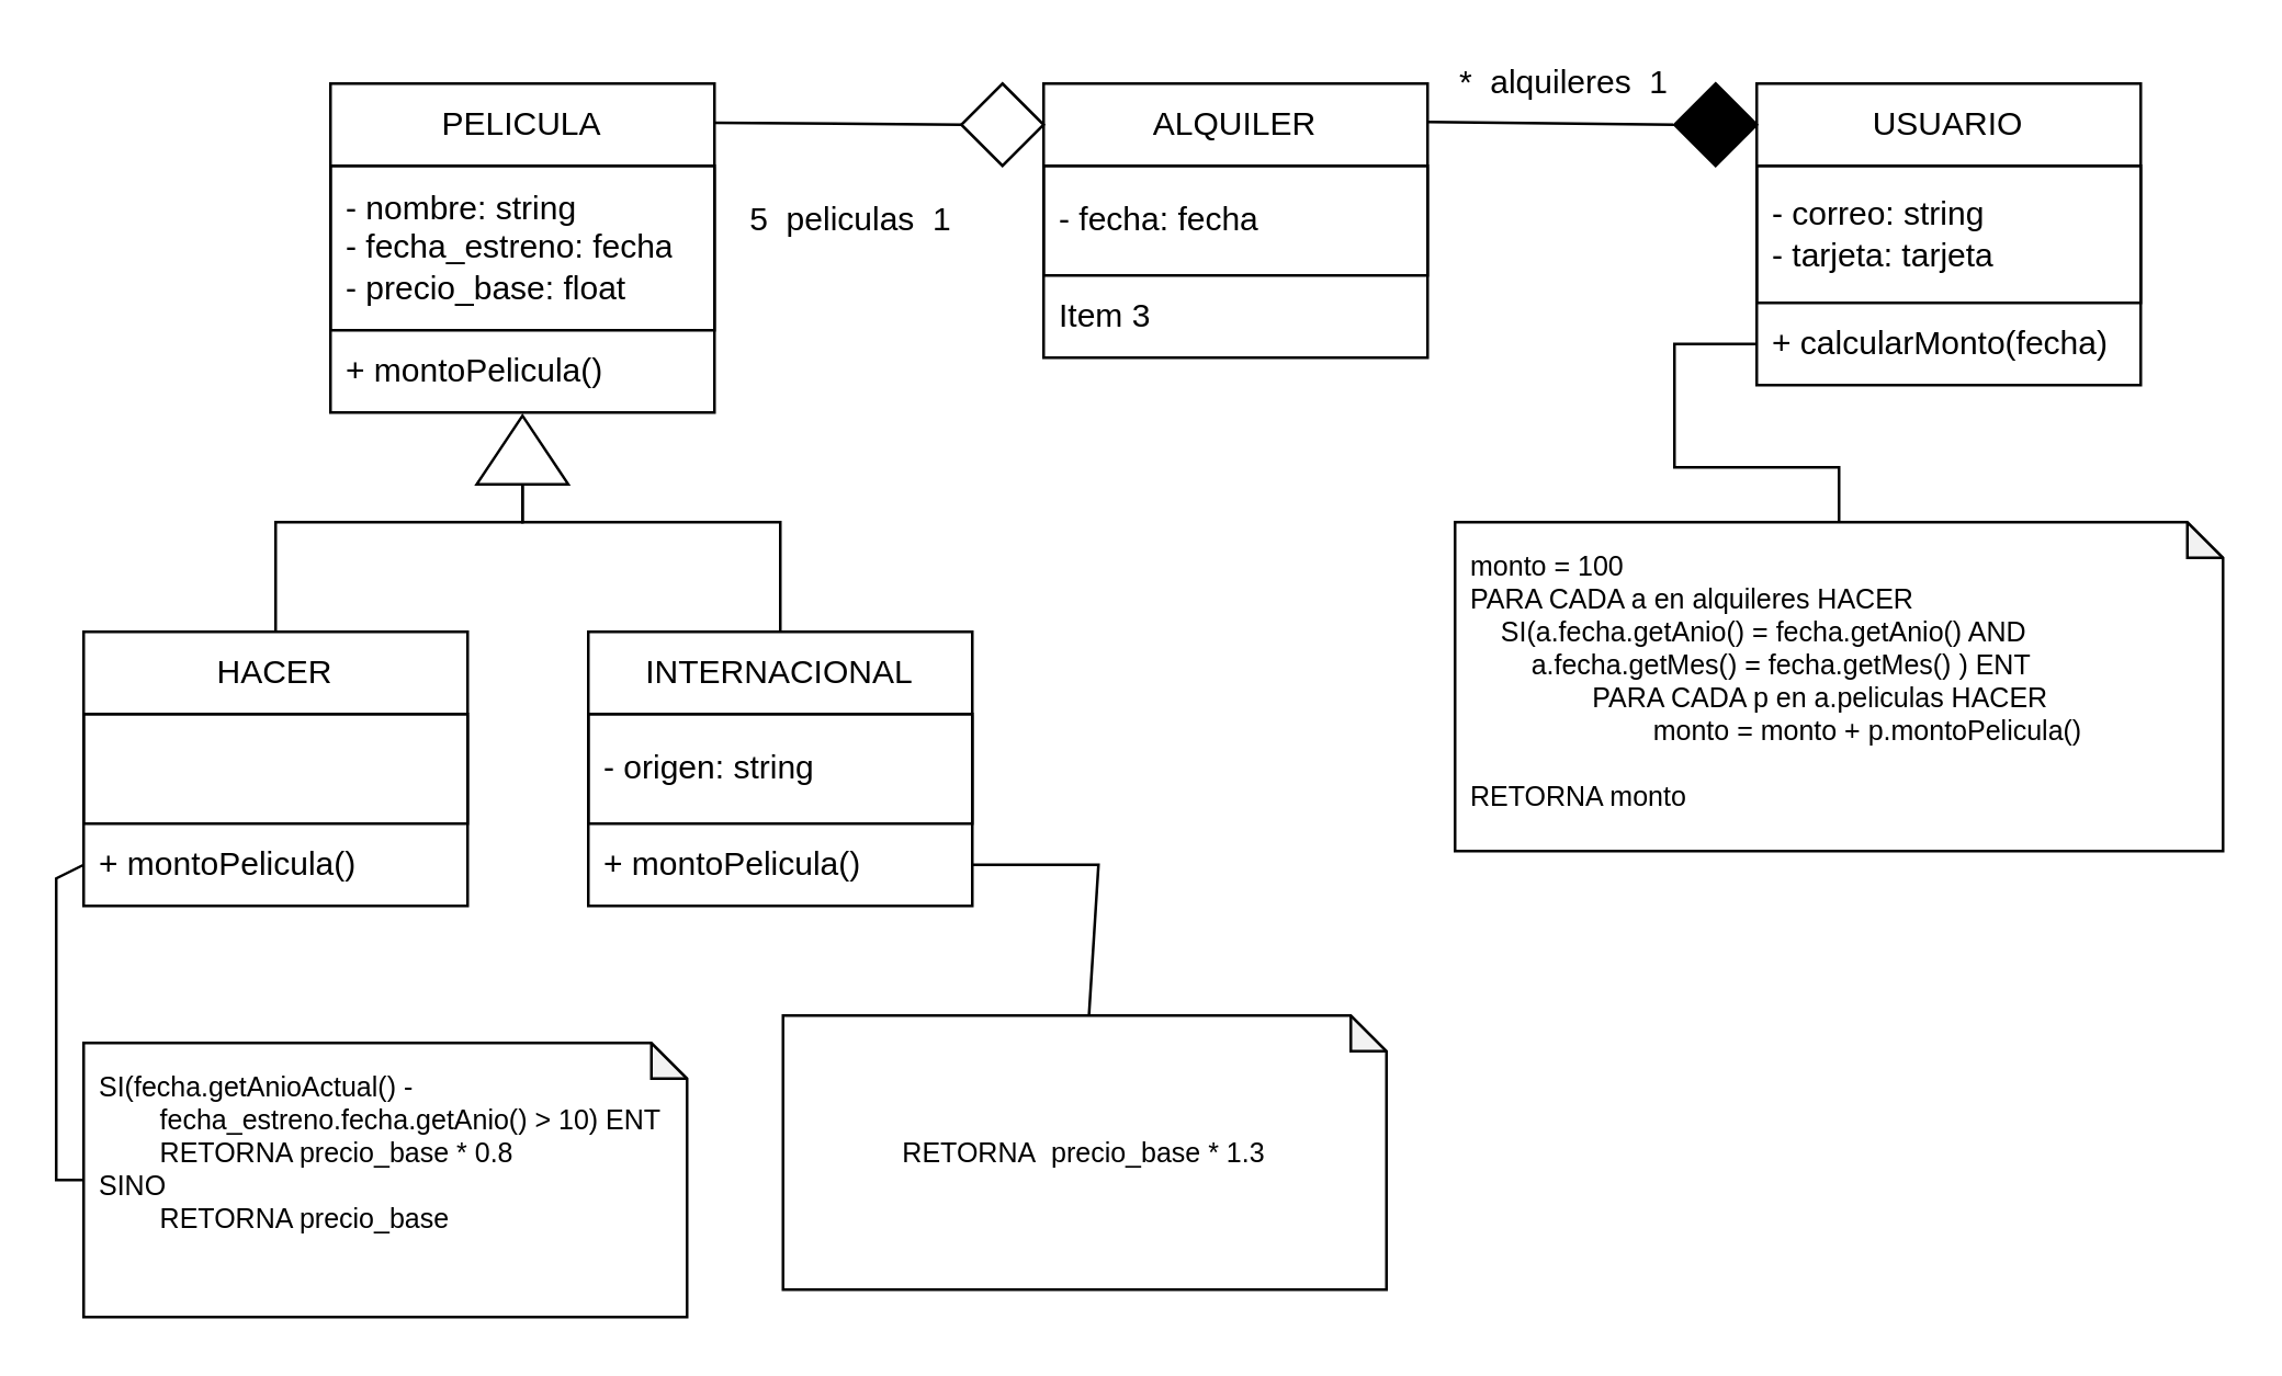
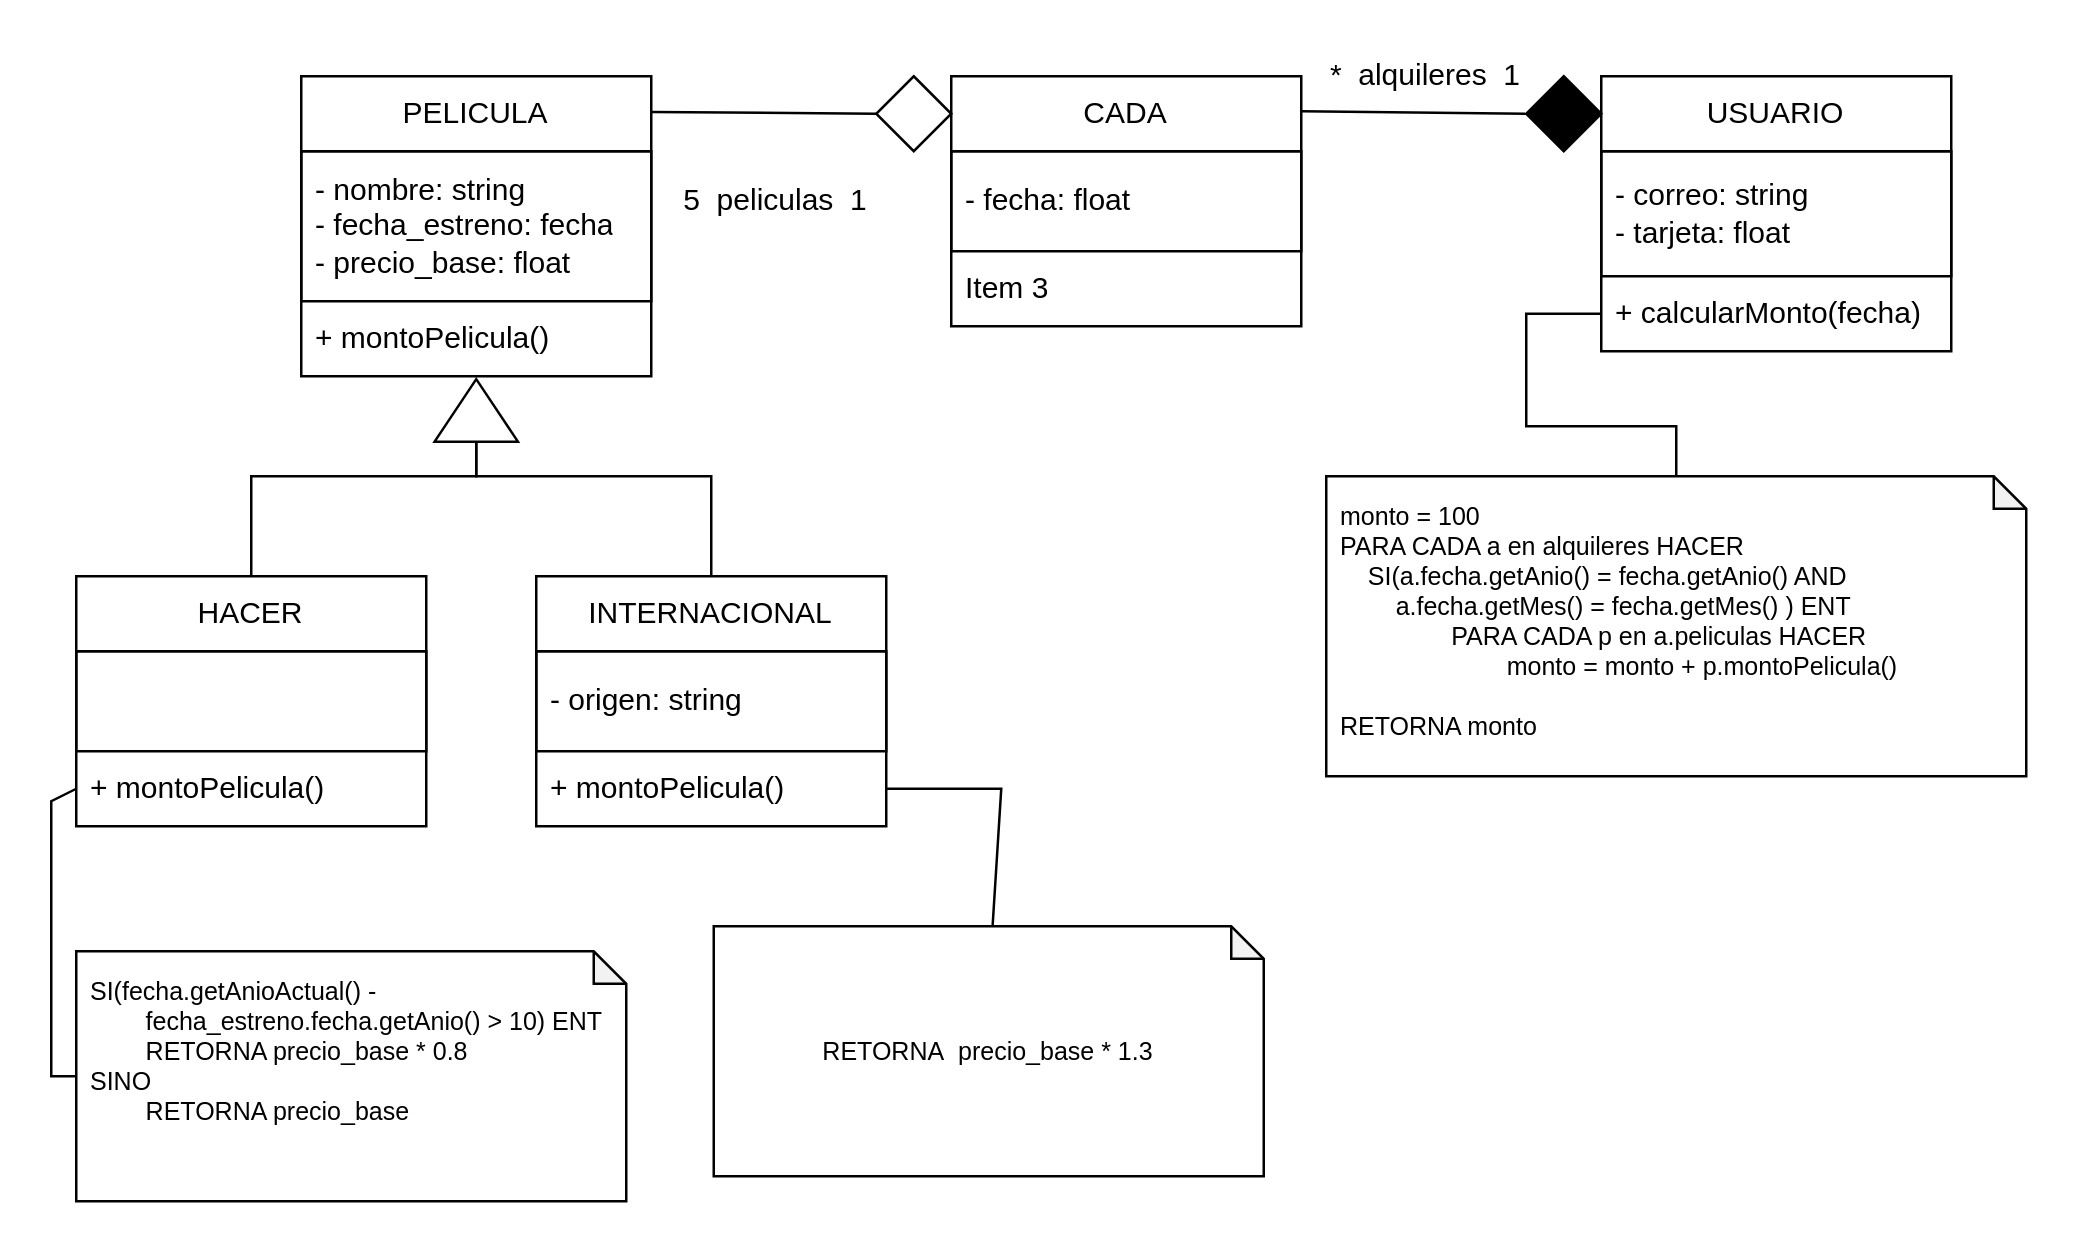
  <mxCell id="0" />
  <mxCell id="1" parent="0" />
  <mxCell id="2" value="PELICULA" style="swimlane;fontStyle=0;childLayout=stackLayout;horizontal=1;startSize=30;horizontalStack=0;resizeParent=1;resizeParentMax=0;resizeLast=0;collapsible=1;marginBottom=0;whiteSpace=wrap;html=1;" vertex="1" parent="1"><mxGeometry x="120" y="30" width="140" height="120" as="geometry" /></mxCell>
  <mxCell id="3" value="- nombre: string&lt;br&gt;- fecha_estreno: fecha&lt;br&gt;- precio_base: float" style="text;strokeColor=default;fillColor=none;align=left;verticalAlign=middle;spacingLeft=4;spacingRight=4;overflow=hidden;points=[[0,0.5],[1,0.5]];portConstraint=eastwest;rotatable=0;whiteSpace=wrap;html=1;" vertex="1" parent="2"><mxGeometry y="30" width="140" height="60" as="geometry" /></mxCell>
  <mxCell id="4" value="+ montoPelicula()" style="text;strokeColor=none;fillColor=none;align=left;verticalAlign=middle;spacingLeft=4;spacingRight=4;overflow=hidden;points=[[0,0.5],[1,0.5]];portConstraint=eastwest;rotatable=0;whiteSpace=wrap;html=1;" vertex="1" parent="2"><mxGeometry y="90" width="140" height="30" as="geometry" /></mxCell>
- <mxCell id="5" value="ALQUILER" style="swimlane;fontStyle=0;childLayout=stackLayout;horizontal=1;startSize=30;horizontalStack=0;resizeParent=1;resizeParentMax=0;resizeLast=0;collapsible=1;marginBottom=0;whiteSpace=wrap;html=1;" vertex="1" parent="1"><mxGeometry x="380" y="30" width="140" height="100" as="geometry" /></mxCell>
- <mxCell id="6" value="- fecha: fecha" style="text;strokeColor=default;fillColor=none;align=left;verticalAlign=middle;spacingLeft=4;spacingRight=4;overflow=hidden;points=[[0,0.5],[1,0.5]];portConstraint=eastwest;rotatable=0;whiteSpace=wrap;html=1;" vertex="1" parent="5"><mxGeometry y="30" width="140" height="40" as="geometry" /></mxCell>
+ <mxCell id="5" value="CADA" style="swimlane;fontStyle=0;childLayout=stackLayout;horizontal=1;startSize=30;horizontalStack=0;resizeParent=1;resizeParentMax=0;resizeLast=0;collapsible=1;marginBottom=0;whiteSpace=wrap;html=1;" vertex="1" parent="1"><mxGeometry x="380" y="30" width="140" height="100" as="geometry" /></mxCell>
+ <mxCell id="6" value="- fecha: float" style="text;strokeColor=default;fillColor=none;align=left;verticalAlign=middle;spacingLeft=4;spacingRight=4;overflow=hidden;points=[[0,0.5],[1,0.5]];portConstraint=eastwest;rotatable=0;whiteSpace=wrap;html=1;" vertex="1" parent="5"><mxGeometry y="30" width="140" height="40" as="geometry" /></mxCell>
  <mxCell id="7" value="Item 3" style="text;strokeColor=none;fillColor=none;align=left;verticalAlign=middle;spacingLeft=4;spacingRight=4;overflow=hidden;points=[[0,0.5],[1,0.5]];portConstraint=eastwest;rotatable=0;whiteSpace=wrap;html=1;" vertex="1" parent="5"><mxGeometry y="70" width="140" height="30" as="geometry" /></mxCell>
  <mxCell id="8" value="USUARIO" style="swimlane;fontStyle=0;childLayout=stackLayout;horizontal=1;startSize=30;horizontalStack=0;resizeParent=1;resizeParentMax=0;resizeLast=0;collapsible=1;marginBottom=0;whiteSpace=wrap;html=1;" vertex="1" parent="1"><mxGeometry x="640" y="30" width="140" height="110" as="geometry" /></mxCell>
- <mxCell id="9" value="- correo: string&lt;br&gt;- tarjeta: tarjeta" style="text;strokeColor=default;fillColor=none;align=left;verticalAlign=middle;spacingLeft=4;spacingRight=4;overflow=hidden;points=[[0,0.5],[1,0.5]];portConstraint=eastwest;rotatable=0;whiteSpace=wrap;html=1;" vertex="1" parent="8"><mxGeometry y="30" width="140" height="50" as="geometry" /></mxCell>
+ <mxCell id="9" value="- correo: string&lt;br&gt;- tarjeta: float" style="text;strokeColor=default;fillColor=none;align=left;verticalAlign=middle;spacingLeft=4;spacingRight=4;overflow=hidden;points=[[0,0.5],[1,0.5]];portConstraint=eastwest;rotatable=0;whiteSpace=wrap;html=1;" vertex="1" parent="8"><mxGeometry y="30" width="140" height="50" as="geometry" /></mxCell>
  <mxCell id="10" value="+ calcularMonto(fecha)" style="text;strokeColor=none;fillColor=none;align=left;verticalAlign=middle;spacingLeft=4;spacingRight=4;overflow=hidden;points=[[0,0.5],[1,0.5]];portConstraint=eastwest;rotatable=0;whiteSpace=wrap;html=1;" vertex="1" parent="8"><mxGeometry y="80" width="140" height="30" as="geometry" /></mxCell>
  <mxCell id="11" value="HACER" style="swimlane;fontStyle=0;childLayout=stackLayout;horizontal=1;startSize=30;horizontalStack=0;resizeParent=1;resizeParentMax=0;resizeLast=0;collapsible=1;marginBottom=0;whiteSpace=wrap;html=1;" vertex="1" parent="1"><mxGeometry x="30" y="230" width="140" height="100" as="geometry" /></mxCell>
  <mxCell id="12" value="" style="text;strokeColor=default;fillColor=none;align=left;verticalAlign=middle;spacingLeft=4;spacingRight=4;overflow=hidden;points=[[0,0.5],[1,0.5]];portConstraint=eastwest;rotatable=0;whiteSpace=wrap;html=1;" vertex="1" parent="11"><mxGeometry y="30" width="140" height="40" as="geometry" /></mxCell>
  <mxCell id="13" value="+ montoPelicula()" style="text;strokeColor=none;fillColor=none;align=left;verticalAlign=middle;spacingLeft=4;spacingRight=4;overflow=hidden;points=[[0,0.5],[1,0.5]];portConstraint=eastwest;rotatable=0;whiteSpace=wrap;html=1;" vertex="1" parent="11"><mxGeometry y="70" width="140" height="30" as="geometry" /></mxCell>
  <mxCell id="14" value="INTERNACIONAL" style="swimlane;fontStyle=0;childLayout=stackLayout;horizontal=1;startSize=30;horizontalStack=0;resizeParent=1;resizeParentMax=0;resizeLast=0;collapsible=1;marginBottom=0;whiteSpace=wrap;html=1;" vertex="1" parent="1"><mxGeometry x="214" y="230" width="140" height="100" as="geometry" /></mxCell>
  <mxCell id="15" value="- origen: string" style="text;strokeColor=default;fillColor=none;align=left;verticalAlign=middle;spacingLeft=4;spacingRight=4;overflow=hidden;points=[[0,0.5],[1,0.5]];portConstraint=eastwest;rotatable=0;whiteSpace=wrap;html=1;" vertex="1" parent="14"><mxGeometry y="30" width="140" height="40" as="geometry" /></mxCell>
  <mxCell id="16" value="+ montoPelicula()" style="text;strokeColor=none;fillColor=none;align=left;verticalAlign=middle;spacingLeft=4;spacingRight=4;overflow=hidden;points=[[0,0.5],[1,0.5]];portConstraint=eastwest;rotatable=0;whiteSpace=wrap;html=1;" vertex="1" parent="14"><mxGeometry y="70" width="140" height="30" as="geometry" /></mxCell>
  <mxCell id="17" value="" style="triangle;whiteSpace=wrap;html=1;rotation=-90;" vertex="1" parent="1"><mxGeometry x="177.5" y="147" width="25" height="33.33" as="geometry" /></mxCell>
  <mxCell id="18" value="" style="endArrow=none;html=1;rounded=0;entryX=0;entryY=0.5;entryDx=0;entryDy=0;exitX=0.5;exitY=0;exitDx=0;exitDy=0;" edge="1" parent="1" source="11" target="17"><mxGeometry width="50" height="50" relative="1" as="geometry"><mxPoint x="380" y="250" as="sourcePoint" /><mxPoint x="430" y="200" as="targetPoint" /><Array as="points"><mxPoint x="100" y="190" /><mxPoint x="190" y="190" /></Array></mxGeometry></mxCell>
  <mxCell id="19" value="" style="endArrow=none;html=1;rounded=0;entryX=0.5;entryY=0;entryDx=0;entryDy=0;exitX=0;exitY=0.5;exitDx=0;exitDy=0;" edge="1" parent="1" source="17" target="14"><mxGeometry width="50" height="50" relative="1" as="geometry"><mxPoint x="200" y="240" as="sourcePoint" /><mxPoint x="250" y="190" as="targetPoint" /><Array as="points"><mxPoint x="190" y="190" /><mxPoint x="284" y="190" /></Array></mxGeometry></mxCell>
  <mxCell id="20" value="" style="rhombus;whiteSpace=wrap;html=1;" vertex="1" parent="1"><mxGeometry x="350" y="30" width="30" height="30" as="geometry" /></mxCell>
  <mxCell id="21" value="" style="endArrow=none;html=1;rounded=0;entryX=0;entryY=0.5;entryDx=0;entryDy=0;exitX=0.998;exitY=0.119;exitDx=0;exitDy=0;exitPerimeter=0;" edge="1" parent="1" source="2" target="20"><mxGeometry width="50" height="50" relative="1" as="geometry"><mxPoint x="300" y="90" as="sourcePoint" /><mxPoint x="350" y="40" as="targetPoint" /></mxGeometry></mxCell>
  <mxCell id="22" value="5&amp;nbsp; peliculas&amp;nbsp; 1" style="text;html=1;strokeColor=none;fillColor=none;align=center;verticalAlign=middle;whiteSpace=wrap;rounded=0;" vertex="1" parent="1"><mxGeometry x="270" y="70" width="80" height="20" as="geometry" /></mxCell>
  <mxCell id="23" value="" style="rhombus;whiteSpace=wrap;html=1;fillColor=#000000;" vertex="1" parent="1"><mxGeometry x="610" y="30" width="30" height="30" as="geometry" /></mxCell>
  <mxCell id="24" value="" style="endArrow=none;html=1;rounded=0;entryX=0;entryY=0.5;entryDx=0;entryDy=0;exitX=0.998;exitY=0.119;exitDx=0;exitDy=0;exitPerimeter=0;" edge="1" parent="1" target="23"><mxGeometry width="50" height="50" relative="1" as="geometry"><mxPoint x="520" y="44" as="sourcePoint" /><mxPoint x="610" y="40" as="targetPoint" /></mxGeometry></mxCell>
  <mxCell id="25" value="*&amp;nbsp; alquileres&amp;nbsp; 1" style="text;html=1;strokeColor=none;fillColor=none;align=center;verticalAlign=middle;whiteSpace=wrap;rounded=0;" vertex="1" parent="1"><mxGeometry x="520" y="20" width="100" height="20" as="geometry" /></mxCell>
  <mxCell id="26" value="RETORNA&amp;nbsp; precio_base * 1.3" style="shape=note;whiteSpace=wrap;html=1;backgroundOutline=1;darkOpacity=0.05;size=13;align=center;verticalAlign=middle;perimeterSpacing=0;fontSize=10;spacing=6;" vertex="1" parent="1"><mxGeometry x="285" y="370" width="220" height="100" as="geometry" /></mxCell>
  <mxCell id="27" value="SI(fecha.getAnioActual() - &lt;span style=&quot;white-space: pre; font-size: 10px;&quot;&gt;&#09;&lt;/span&gt;fecha_estreno.fecha.getAnio() &amp;gt; 10) ENT&lt;br style=&quot;font-size: 10px;&quot;&gt;&lt;span style=&quot;white-space: pre; font-size: 10px;&quot;&gt;&#09;&lt;/span&gt;RETORNA precio_base * 0.8&lt;br&gt;SINO&lt;br&gt;&lt;span style=&quot;white-space: pre;&quot;&gt;&#09;&lt;/span&gt;RETORNA precio_base" style="shape=note;whiteSpace=wrap;html=1;backgroundOutline=1;darkOpacity=0.05;size=13;align=left;verticalAlign=top;perimeterSpacing=0;fontSize=10;spacing=6;" vertex="1" parent="1"><mxGeometry x="30" y="380" width="220" height="100" as="geometry" /></mxCell>
  <mxCell id="28" value="" style="endArrow=none;html=1;rounded=0;entryX=0;entryY=0.5;entryDx=0;entryDy=0;exitX=0;exitY=0.5;exitDx=0;exitDy=0;exitPerimeter=0;" edge="1" parent="1" source="27" target="13"><mxGeometry width="50" height="50" relative="1" as="geometry"><mxPoint x="410" y="350" as="sourcePoint" /><mxPoint x="460" y="300" as="targetPoint" /><Array as="points"><mxPoint x="20" y="430" /><mxPoint x="20" y="320" /></Array></mxGeometry></mxCell>
  <mxCell id="29" value="monto = 100&lt;br&gt;PARA CADA a en alquileres HACER&lt;br&gt;&lt;span style=&quot;&quot;&gt;&lt;span style=&quot;white-space: pre;&quot;&gt;&amp;nbsp;&amp;nbsp;&amp;nbsp;&amp;nbsp;&lt;/span&gt;&lt;/span&gt;SI(a.fecha.getAnio() = fecha.getAnio() AND&lt;br&gt;&lt;span style=&quot;&quot;&gt;&lt;span style=&quot;white-space: pre;&quot;&gt;&amp;nbsp;&amp;nbsp;&amp;nbsp;&amp;nbsp;&lt;/span&gt;&lt;/span&gt;&lt;span style=&quot;&quot;&gt;&lt;span style=&quot;white-space: pre;&quot;&gt;&amp;nbsp;&amp;nbsp;&amp;nbsp;&amp;nbsp;&lt;/span&gt;&lt;/span&gt;a.fecha.getMes() = fecha.getMes()&amp;nbsp;) ENT&lt;br&gt;&lt;span style=&quot;white-space: pre;&quot;&gt;&#09;&lt;/span&gt;&lt;span style=&quot;white-space: pre;&quot;&gt;&#09;&lt;/span&gt;PARA CADA p en a.peliculas HACER&lt;br&gt;&lt;span style=&quot;white-space: pre;&quot;&gt;&#09;&lt;/span&gt;&lt;span style=&quot;white-space: pre;&quot;&gt;&#09;&lt;/span&gt;&lt;span style=&quot;white-space: pre;&quot;&gt;&#09;&lt;/span&gt;monto = monto + p.montoPelicula()&lt;br&gt;&lt;br&gt;RETORNA monto" style="shape=note;whiteSpace=wrap;html=1;backgroundOutline=1;darkOpacity=0.05;size=13;align=left;verticalAlign=top;perimeterSpacing=0;fontSize=10;spacing=6;" vertex="1" parent="1"><mxGeometry x="530" y="190" width="280" height="120" as="geometry" /></mxCell>
  <mxCell id="30" value="" style="endArrow=none;html=1;rounded=0;entryX=0;entryY=0.5;entryDx=0;entryDy=0;exitX=0.5;exitY=0;exitDx=0;exitDy=0;exitPerimeter=0;" edge="1" parent="1" source="29" target="10"><mxGeometry width="50" height="50" relative="1" as="geometry"><mxPoint x="360" y="250" as="sourcePoint" /><mxPoint x="410" y="200" as="targetPoint" /><Array as="points"><mxPoint x="670" y="170" /><mxPoint x="610" y="170" /><mxPoint x="610" y="125" /></Array></mxGeometry></mxCell>
  <mxCell id="31" value="" style="endArrow=none;html=1;rounded=0;entryX=1;entryY=0.5;entryDx=0;entryDy=0;exitX=0.507;exitY=-0.001;exitDx=0;exitDy=0;exitPerimeter=0;" edge="1" parent="1" source="26" target="16"><mxGeometry width="50" height="50" relative="1" as="geometry"><mxPoint x="290" y="340" as="sourcePoint" /><mxPoint x="340" y="290" as="targetPoint" /><Array as="points"><mxPoint x="400" y="315" /></Array></mxGeometry></mxCell>
